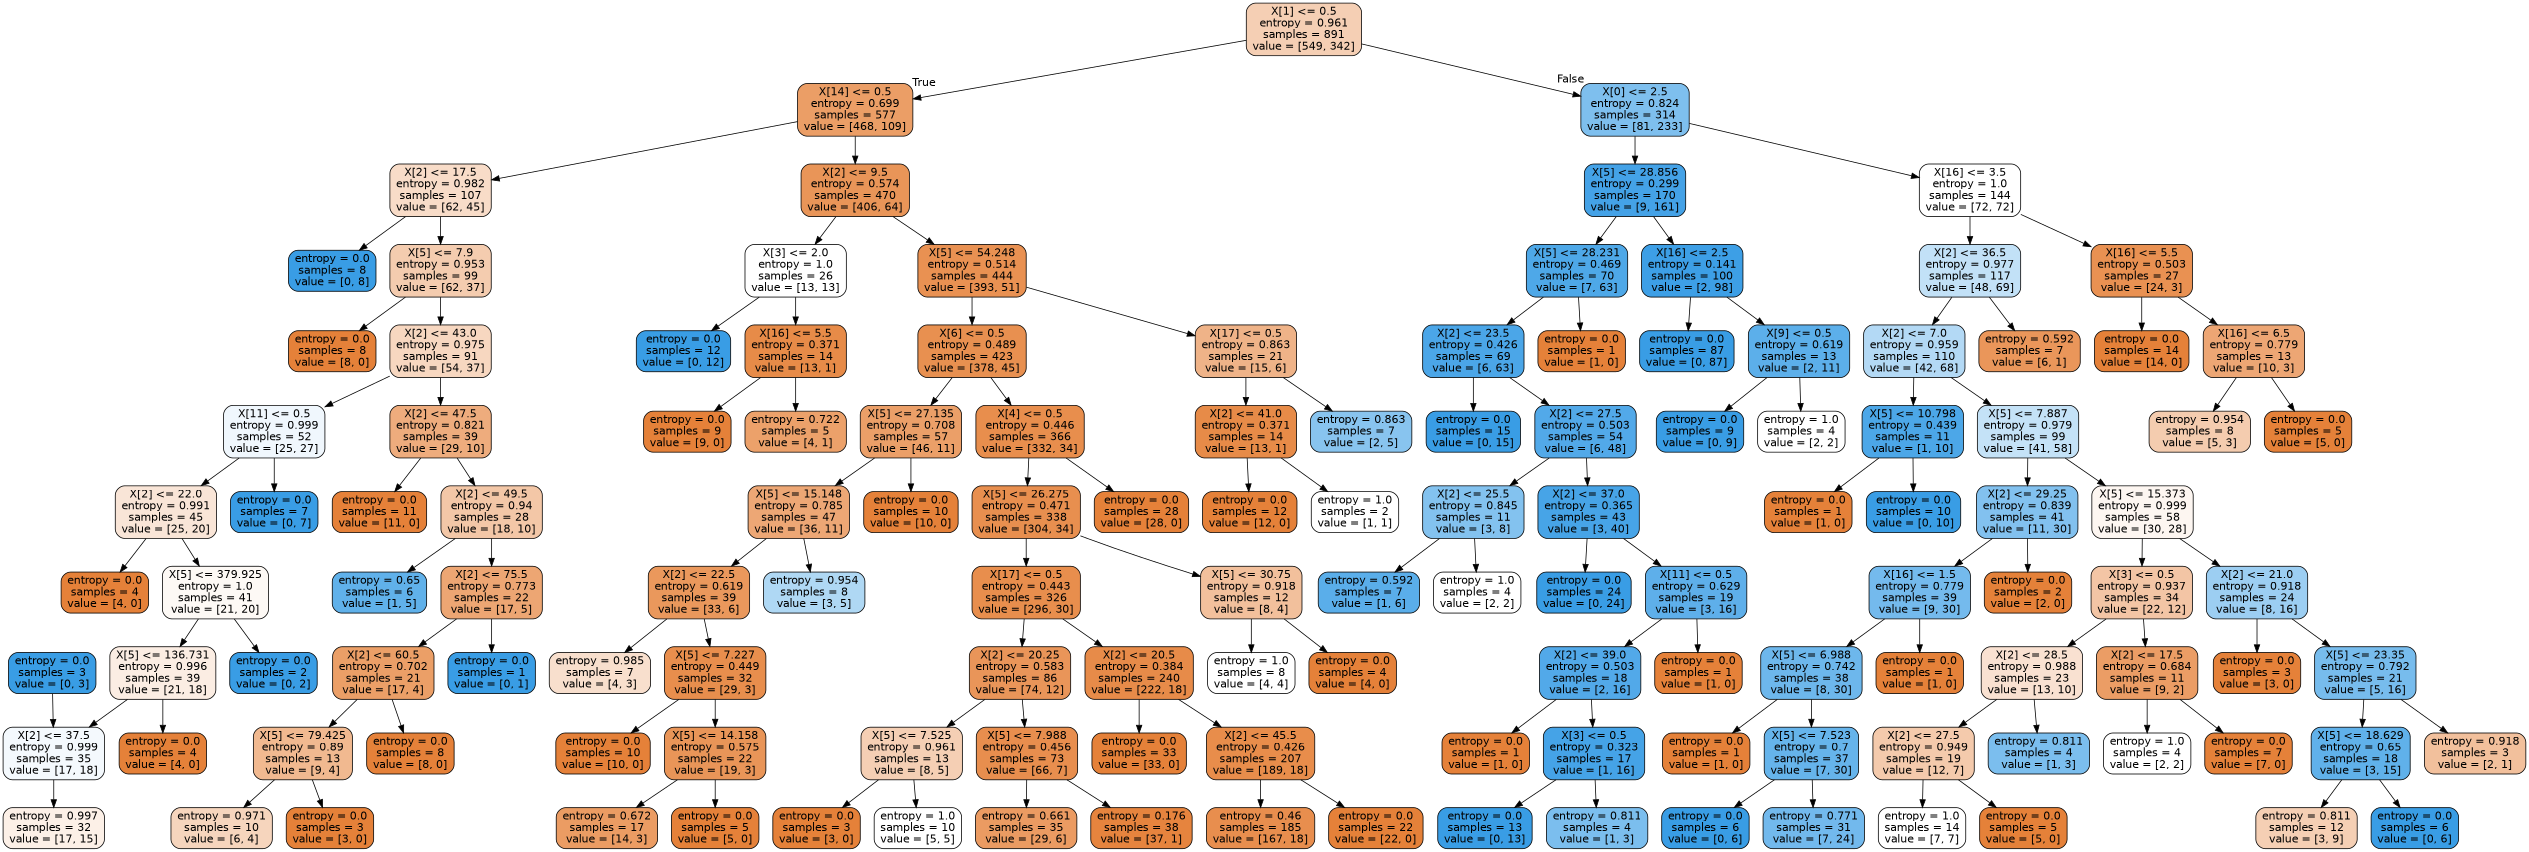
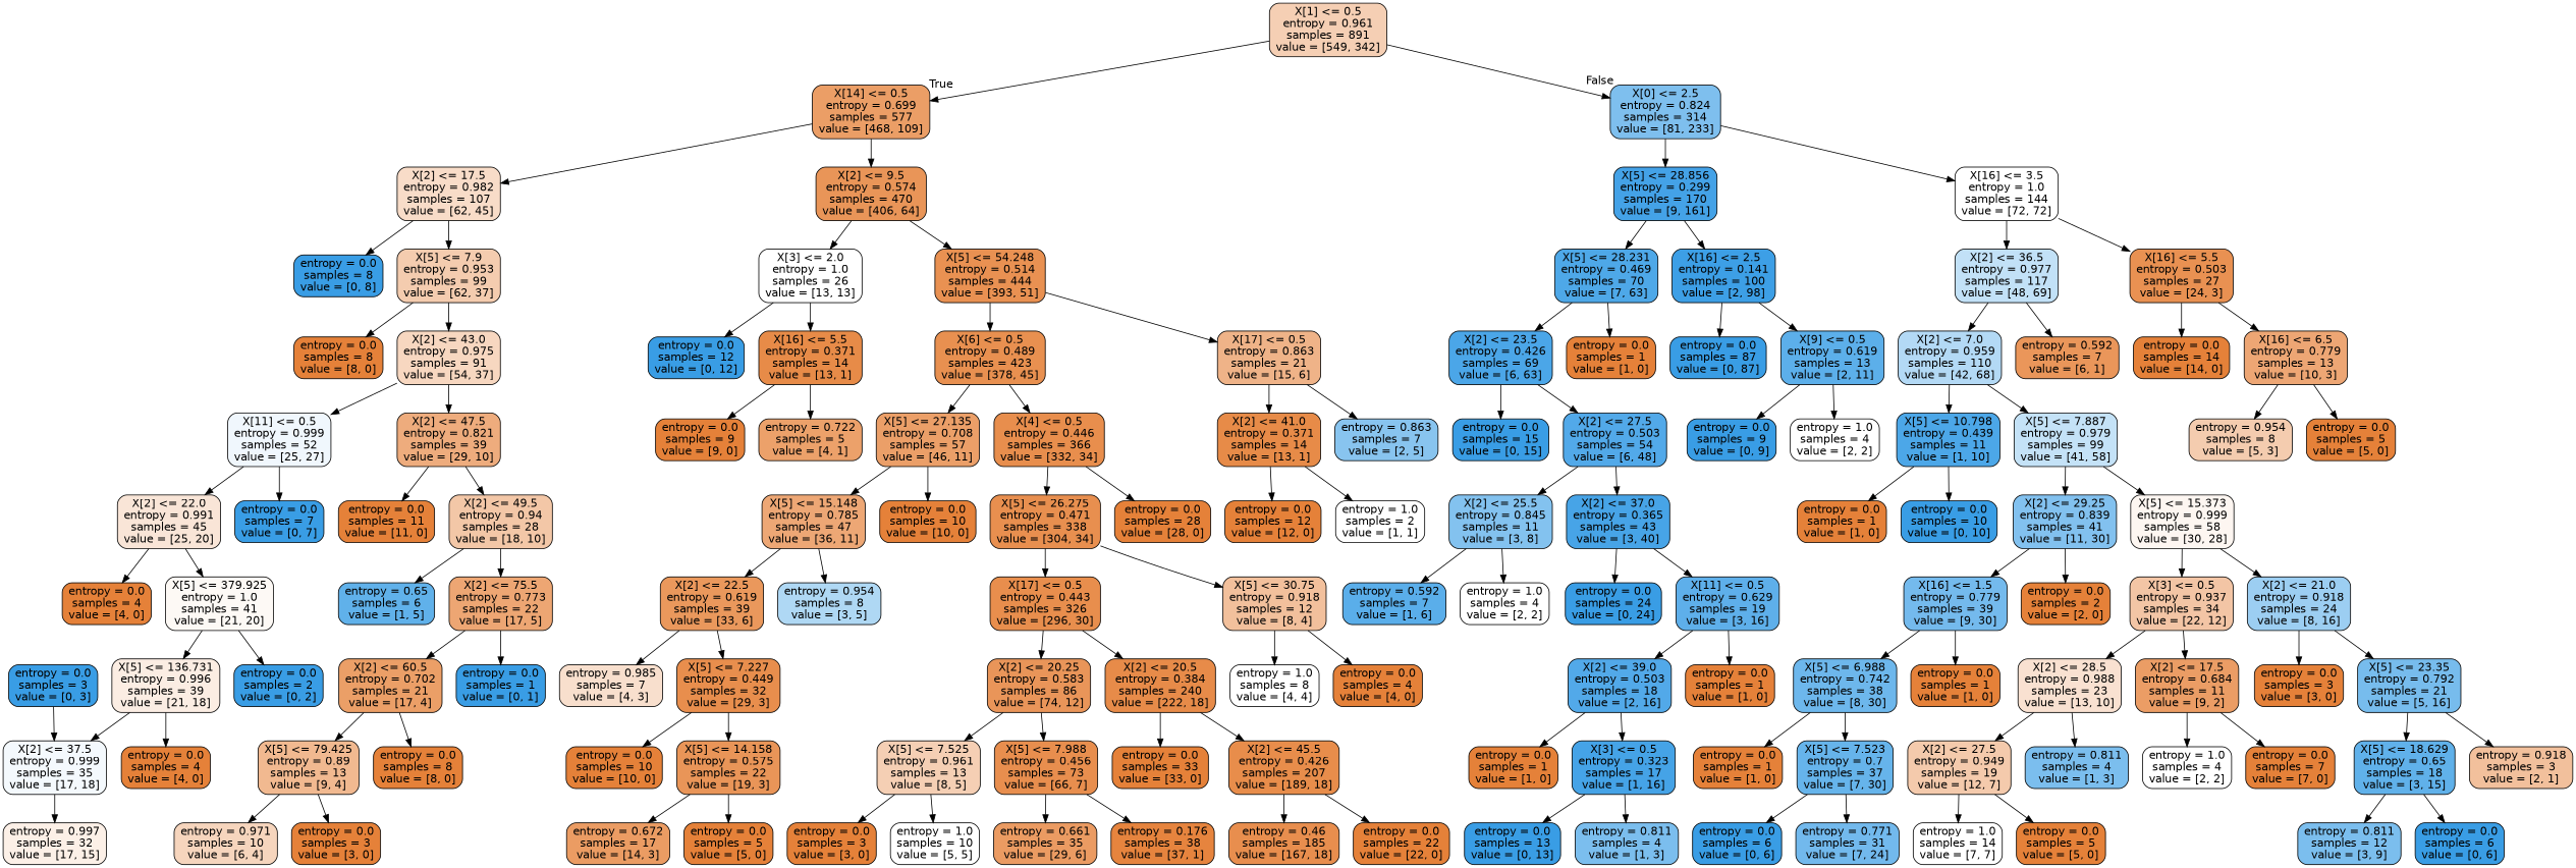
  digraph {
    node [color=black fillcolor="#e58139ff" fontname=helvetica shape=box style="filled, rounded"]
    edge [fontname=helvetica]
    n1 [fillcolor="#e5813960" label="X[1] <= 0.5\nentropy = 0.961\nsamples = 891\nvalue = [549, 342]"]
    n2 [fillcolor="#e58139c4" label="X[14] <= 0.5\nentropy = 0.699\nsamples = 577\nvalue = [468, 109]"]
    n3 [fillcolor="#399de5a6" label="X[0] <= 2.5\nentropy = 0.824\nsamples = 314\nvalue = [81, 233]"]
    n4 [fillcolor="#e5813946" label="X[2] <= 17.5\nentropy = 0.982\nsamples = 107\nvalue = [62, 45]"]
    n5 [fillcolor="#e58139d7" label="X[2] <= 9.5\nentropy = 0.574\nsamples = 470\nvalue = [406, 64]"]
    n6 [fillcolor="#399de5f1" label="X[5] <= 28.856\nentropy = 0.299\nsamples = 170\nvalue = [9, 161]"]
    n7 [fillcolor="#e5813900" label="X[16] <= 3.5\nentropy = 1.0\nsamples = 144\nvalue = [72, 72]"]
    n8 [fillcolor="#399de5ff" label="entropy = 0.0\nsamples = 8\nvalue = [0, 8]"]
    n9 [fillcolor="#e5813967" label="X[5] <= 7.9\nentropy = 0.953\nsamples = 99\nvalue = [62, 37]"]
    n10 [fillcolor="#e5813900" label="X[3] <= 2.0\nentropy = 1.0\nsamples = 26\nvalue = [13, 13]"]
    n11 [fillcolor="#e58139de" label="X[5] <= 54.248\nentropy = 0.514\nsamples = 444\nvalue = [393, 51]"]
    n12 [label="entropy = 0.0\nsamples = 8\nvalue = [8, 0]"]
    n13 [fillcolor="#e5813950" label="X[2] <= 43.0\nentropy = 0.975\nsamples = 91\nvalue = [54, 37]"]
    n14 [fillcolor="#399de513" label="X[11] <= 0.5\nentropy = 0.999\nsamples = 52\nvalue = [25, 27]"]
    n15 [fillcolor="#e58139a7" label="X[2] <= 47.5\nentropy = 0.821\nsamples = 39\nvalue = [29, 10]"]
    n16 [fillcolor="#e5813933" label="X[2] <= 22.0\nentropy = 0.991\nsamples = 45\nvalue = [25, 20]"]
    n17 [fillcolor="#399de5ff" label="entropy = 0.0\nsamples = 7\nvalue = [0, 7]"]
    n18 [label="entropy = 0.0\nsamples = 11\nvalue = [11, 0]"]
    n19 [fillcolor="#e5813971" label="X[2] <= 49.5\nentropy = 0.94\nsamples = 28\nvalue = [18, 10]"]
    n20 [label="entropy = 0.0\nsamples = 4\nvalue = [4, 0]"]
    n21 [fillcolor="#e581390c" label="X[5] <= 379.925\nentropy = 1.0\nsamples = 41\nvalue = [21, 20]"]
    n22 [fillcolor="#e5813924" label="X[5] <= 136.731\nentropy = 0.996\nsamples = 39\nvalue = [21, 18]"]
    n23 [fillcolor="#399de5ff" label="entropy = 0.0\nsamples = 2\nvalue = [0, 2]"]
    n24 [fillcolor="#399de50e" label="X[2] <= 37.5\nentropy = 0.999\nsamples = 35\nvalue = [17, 18]"]
    n25 [label="entropy = 0.0\nsamples = 4\nvalue = [4, 0]"]
    n26 [fillcolor="#e581391e" label="entropy = 0.997\nsamples = 32\nvalue = [17, 15]"]
    n27 [fillcolor="#399de5ff" label="entropy = 0.0\nsamples = 3\nvalue = [0, 3]"]
    n28 [fillcolor="#399de5cc" label="entropy = 0.65\nsamples = 6\nvalue = [1, 5]"]
    n29 [fillcolor="#e58139b4" label="X[2] <= 75.5\nentropy = 0.773\nsamples = 22\nvalue = [17, 5]"]
    n30 [fillcolor="#e58139c3" label="X[2] <= 60.5\nentropy = 0.702\nsamples = 21\nvalue = [17, 4]"]
    n31 [fillcolor="#399de5ff" label="entropy = 0.0\nsamples = 1\nvalue = [0, 1]"]
    n32 [fillcolor="#e581398e" label="X[5] <= 79.425\nentropy = 0.89\nsamples = 13\nvalue = [9, 4]"]
    n33 [label="entropy = 0.0\nsamples = 8\nvalue = [8, 0]"]
    n34 [fillcolor="#e5813955" label="entropy = 0.971\nsamples = 10\nvalue = [6, 4]"]
    n35 [label="entropy = 0.0\nsamples = 3\nvalue = [3, 0]"]
    n36 [fillcolor="#399de5ff" label="entropy = 0.0\nsamples = 12\nvalue = [0, 12]"]
    n37 [fillcolor="#e58139eb" label="X[16] <= 5.5\nentropy = 0.371\nsamples = 14\nvalue = [13, 1]"]
    n38 [fillcolor="#e58139e1" label="X[6] <= 0.5\nentropy = 0.489\nsamples = 423\nvalue = [378, 45]"]
    n39 [fillcolor="#e5813999" label="X[17] <= 0.5\nentropy = 0.863\nsamples = 21\nvalue = [15, 6]"]
    n40 [label="entropy = 0.0\nsamples = 9\nvalue = [9, 0]"]
    n41 [fillcolor="#e58139bf" label="entropy = 0.722\nsamples = 5\nvalue = [4, 1]"]
    n42 [fillcolor="#e58139c2" label="X[5] <= 27.135\nentropy = 0.708\nsamples = 57\nvalue = [46, 11]"]
    n43 [fillcolor="#e58139e5" label="X[4] <= 0.5\nentropy = 0.446\nsamples = 366\nvalue = [332, 34]"]
    n44 [fillcolor="#e58139eb" label="X[2] <= 41.0\nentropy = 0.371\nsamples = 14\nvalue = [13, 1]"]
    n45 [fillcolor="#399de599" label="entropy = 0.863\nsamples = 7\nvalue = [2, 5]"]
    n46 [fillcolor="#e58139b1" label="X[5] <= 15.148\nentropy = 0.785\nsamples = 47\nvalue = [36, 11]"]
    n47 [label="entropy = 0.0\nsamples = 10\nvalue = [10, 0]"]
    n48 [fillcolor="#e58139e2" label="X[5] <= 26.275\nentropy = 0.471\nsamples = 338\nvalue = [304, 34]"]
    n49 [label="entropy = 0.0\nsamples = 28\nvalue = [28, 0]"]
    n50 [fillcolor="#e58139d1" label="X[2] <= 22.5\nentropy = 0.619\nsamples = 39\nvalue = [33, 6]"]
    n51 [fillcolor="#399de566" label="entropy = 0.954\nsamples = 8\nvalue = [3, 5]"]
    n52 [fillcolor="#e5813940" label="entropy = 0.985\nsamples = 7\nvalue = [4, 3]"]
    n53 [fillcolor="#e58139e5" label="X[5] <= 7.227\nentropy = 0.449\nsamples = 32\nvalue = [29, 3]"]
    n54 [label="entropy = 0.0\nsamples = 10\nvalue = [10, 0]"]
    n55 [fillcolor="#e58139d7" label="X[5] <= 14.158\nentropy = 0.575\nsamples = 22\nvalue = [19, 3]"]
    n56 [fillcolor="#e58139c8" label="entropy = 0.672\nsamples = 17\nvalue = [14, 3]"]
    n57 [label="entropy = 0.0\nsamples = 5\nvalue = [5, 0]"]
    n58 [fillcolor="#e58139e5" label="X[17] <= 0.5\nentropy = 0.443\nsamples = 326\nvalue = [296, 30]"]
    n59 [fillcolor="#e581397f" label="X[5] <= 30.75\nentropy = 0.918\nsamples = 12\nvalue = [8, 4]"]
    n60 [fillcolor="#e58139d6" label="X[2] <= 20.25\nentropy = 0.583\nsamples = 86\nvalue = [74, 12]"]
    n61 [fillcolor="#e58139ea" label="X[2] <= 20.5\nentropy = 0.384\nsamples = 240\nvalue = [222, 18]"]
    n62 [fillcolor="#e5813900" label="entropy = 1.0\nsamples = 8\nvalue = [4, 4]"]
    n63 [label="entropy = 0.0\nsamples = 4\nvalue = [4, 0]"]
    n64 [fillcolor="#e5813960" label="X[5] <= 7.525\nentropy = 0.961\nsamples = 13\nvalue = [8, 5]"]
    n65 [fillcolor="#e58139e4" label="X[5] <= 7.988\nentropy = 0.456\nsamples = 73\nvalue = [66, 7]"]
    n66 [label="entropy = 0.0\nsamples = 33\nvalue = [33, 0]"]
    n67 [fillcolor="#e58139e7" label="X[2] <= 45.5\nentropy = 0.426\nsamples = 207\nvalue = [189, 18]"]
    n68 [label="entropy = 0.0\nsamples = 3\nvalue = [3, 0]"]
    n69 [fillcolor="#e5813900" label="entropy = 1.0\nsamples = 10\nvalue = [5, 5]"]
    n70 [fillcolor="#e58139ca" label="entropy = 0.661\nsamples = 35\nvalue = [29, 6]"]
    n71 [fillcolor="#e58139f8" label="entropy = 0.176\nsamples = 38\nvalue = [37, 1]"]
    n72 [fillcolor="#e58139e4" label="entropy = 0.46\nsamples = 185\nvalue = [167, 18]"]
    n73 [label="entropy = 0.0\nsamples = 22\nvalue = [22, 0]"]
    n74 [label="entropy = 0.0\nsamples = 12\nvalue = [12, 0]"]
    n75 [fillcolor="#e5813900" label="entropy = 1.0\nsamples = 2\nvalue = [1, 1]"]
    n76 [fillcolor="#399de5e3" label="X[5] <= 28.231\nentropy = 0.469\nsamples = 70\nvalue = [7, 63]"]
    n77 [fillcolor="#399de5fa" label="X[16] <= 2.5\nentropy = 0.141\nsamples = 100\nvalue = [2, 98]"]
    n78 [fillcolor="#399de54e" label="X[2] <= 36.5\nentropy = 0.977\nsamples = 117\nvalue = [48, 69]"]
    n79 [fillcolor="#e58139df" label="X[16] <= 5.5\nentropy = 0.503\nsamples = 27\nvalue = [24, 3]"]
    n80 [fillcolor="#399de5e7" label="X[2] <= 23.5\nentropy = 0.426\nsamples = 69\nvalue = [6, 63]"]
    n81 [label="entropy = 0.0\nsamples = 1\nvalue = [1, 0]"]
    n82 [fillcolor="#399de5ff" label="entropy = 0.0\nsamples = 87\nvalue = [0, 87]"]
    n83 [fillcolor="#399de5d1" label="X[9] <= 0.5\nentropy = 0.619\nsamples = 13\nvalue = [2, 11]"]
    n84 [fillcolor="#399de5ff" label="entropy = 0.0\nsamples = 15\nvalue = [0, 15]"]
    n85 [fillcolor="#399de5df" label="X[2] <= 27.5\nentropy = 0.503\nsamples = 54\nvalue = [6, 48]"]
    n86 [fillcolor="#399de59f" label="X[2] <= 25.5\nentropy = 0.845\nsamples = 11\nvalue = [3, 8]"]
    n87 [fillcolor="#399de5ec" label="X[2] <= 37.0\nentropy = 0.365\nsamples = 43\nvalue = [3, 40]"]
    n88 [fillcolor="#399de5d4" label="entropy = 0.592\nsamples = 7\nvalue = [1, 6]"]
    n89 [fillcolor="#e5813900" label="entropy = 1.0\nsamples = 4\nvalue = [2, 2]"]
    n90 [fillcolor="#399de5ff" label="entropy = 0.0\nsamples = 24\nvalue = [0, 24]"]
    n91 [fillcolor="#399de5cf" label="X[11] <= 0.5\nentropy = 0.629\nsamples = 19\nvalue = [3, 16]"]
    n92 [fillcolor="#399de5df" label="X[2] <= 39.0\nentropy = 0.503\nsamples = 18\nvalue = [2, 16]"]
    n93 [label="entropy = 0.0\nsamples = 1\nvalue = [1, 0]"]
    n94 [label="entropy = 0.0\nsamples = 1\nvalue = [1, 0]"]
    n95 [fillcolor="#399de5ef" label="X[3] <= 0.5\nentropy = 0.323\nsamples = 17\nvalue = [1, 16]"]
    n96 [fillcolor="#399de5ff" label="entropy = 0.0\nsamples = 13\nvalue = [0, 13]"]
    n97 [fillcolor="#399de5aa" label="entropy = 0.811\nsamples = 4\nvalue = [1, 3]"]
    n98 [fillcolor="#399de5ff" label="entropy = 0.0\nsamples = 9\nvalue = [0, 9]"]
    n99 [fillcolor="#e5813900" label="entropy = 1.0\nsamples = 4\nvalue = [2, 2]"]
    n100 [fillcolor="#399de561" label="X[2] <= 7.0\nentropy = 0.959\nsamples = 110\nvalue = [42, 68]"]
    n101 [fillcolor="#e58139d4" label="entropy = 0.592\nsamples = 7\nvalue = [6, 1]"]
    n102 [label="entropy = 0.0\nsamples = 14\nvalue = [14, 0]"]
    n103 [fillcolor="#e58139b3" label="X[16] <= 6.5\nentropy = 0.779\nsamples = 13\nvalue = [10, 3]"]
    n104 [fillcolor="#399de5e6" label="X[5] <= 10.798\nentropy = 0.439\nsamples = 11\nvalue = [1, 10]"]
    n105 [fillcolor="#399de54b" label="X[5] <= 7.887\nentropy = 0.979\nsamples = 99\nvalue = [41, 58]"]
    n106 [label="entropy = 0.0\nsamples = 1\nvalue = [1, 0]"]
    n107 [fillcolor="#399de5ff" label="entropy = 0.0\nsamples = 10\nvalue = [0, 10]"]
    n108 [fillcolor="#399de5a1" label="X[2] <= 29.25\nentropy = 0.839\nsamples = 41\nvalue = [11, 30]"]
    n109 [fillcolor="#e5813911" label="X[5] <= 15.373\nentropy = 0.999\nsamples = 58\nvalue = [30, 28]"]
    n110 [fillcolor="#399de5b3" label="X[16] <= 1.5\nentropy = 0.779\nsamples = 39\nvalue = [9, 30]"]
    n111 [label="entropy = 0.0\nsamples = 2\nvalue = [2, 0]"]
    n112 [fillcolor="#e5813974" label="X[3] <= 0.5\nentropy = 0.937\nsamples = 34\nvalue = [22, 12]"]
    n113 [fillcolor="#399de57f" label="X[2] <= 21.0\nentropy = 0.918\nsamples = 24\nvalue = [8, 16]"]
    n114 [fillcolor="#399de5bb" label="X[5] <= 6.988\nentropy = 0.742\nsamples = 38\nvalue = [8, 30]"]
    n115 [label="entropy = 0.0\nsamples = 1\nvalue = [1, 0]"]
    n116 [label="entropy = 0.0\nsamples = 1\nvalue = [1, 0]"]
    n117 [fillcolor="#399de5c4" label="X[5] <= 7.523\nentropy = 0.7\nsamples = 37\nvalue = [7, 30]"]
    n118 [fillcolor="#399de5ff" label="entropy = 0.0\nsamples = 6\nvalue = [0, 6]"]
    n119 [fillcolor="#399de5b5" label="entropy = 0.771\nsamples = 31\nvalue = [7, 24]"]
    n120 [fillcolor="#e581393b" label="X[2] <= 28.5\nentropy = 0.988\nsamples = 23\nvalue = [13, 10]"]
    n121 [fillcolor="#e58139c6" label="X[2] <= 17.5\nentropy = 0.684\nsamples = 11\nvalue = [9, 2]"]
    n122 [label="entropy = 0.0\nsamples = 3\nvalue = [3, 0]"]
    n123 [fillcolor="#399de5af" label="X[5] <= 23.35\nentropy = 0.792\nsamples = 21\nvalue = [5, 16]"]
    n124 [fillcolor="#e581396a" label="X[2] <= 27.5\nentropy = 0.949\nsamples = 19\nvalue = [12, 7]"]
    n125 [fillcolor="#399de5aa" label="entropy = 0.811\nsamples = 4\nvalue = [1, 3]"]
    n126 [fillcolor="#e5813900" label="entropy = 1.0\nsamples = 4\nvalue = [2, 2]"]
    n127 [label="entropy = 0.0\nsamples = 7\nvalue = [7, 0]"]
    n128 [fillcolor="#e5813900" label="entropy = 1.0\nsamples = 14\nvalue = [7, 7]"]
    n129 [label="entropy = 0.0\nsamples = 5\nvalue = [5, 0]"]
    n130 [fillcolor="#399de5cc" label="X[5] <= 18.629\nentropy = 0.65\nsamples = 18\nvalue = [3, 15]"]
    n131 [fillcolor="#e581397f" label="entropy = 0.918\nsamples = 3\nvalue = [2, 1]"]
-   n132 [fillcolor="#e5813960" label="entropy = 0.811\nsamples = 12\nvalue = [3, 9]"]
+   n132 [fillcolor="#399de5aa" label="entropy = 0.811\nsamples = 12\nvalue = [3, 9]"]
    n133 [fillcolor="#399de5ff" label="entropy = 0.0\nsamples = 6\nvalue = [0, 6]"]
    n134 [fillcolor="#e5813966" label="entropy = 0.954\nsamples = 8\nvalue = [5, 3]"]
    n135 [label="entropy = 0.0\nsamples = 5\nvalue = [5, 0]"]
    n1 -> n2 [headlabel=True labelangle=45 labeldistance=2.5]
    n1 -> n3 [headlabel=False labelangle=-45 labeldistance=2.5]
    n2 -> n4
    n2 -> n5
    n3 -> n6
    n3 -> n7
    n4 -> n8
    n4 -> n9
    n5 -> n10
    n5 -> n11
    n6 -> n76
    n6 -> n77
    n7 -> n78
    n7 -> n79
    n9 -> n12
    n9 -> n13
    n10 -> n36
    n10 -> n37
    n11 -> n38
    n11 -> n39
    n13 -> n14
    n13 -> n15
    n14 -> n16
    n14 -> n17
    n15 -> n18
    n15 -> n19
    n16 -> n20
    n16 -> n21
    n19 -> n28
    n19 -> n29
    n21 -> n22
    n21 -> n23
    n22 -> n24
    n22 -> n25
    n24 -> n26
    n27 -> n24
    n29 -> n30
    n29 -> n31
    n30 -> n32
    n30 -> n33
    n32 -> n34
    n32 -> n35
    n37 -> n40
    n37 -> n41
    n38 -> n42
    n38 -> n43
    n39 -> n44
    n39 -> n45
    n42 -> n46
    n42 -> n47
    n43 -> n48
    n43 -> n49
    n44 -> n74
    n44 -> n75
    n46 -> n50
    n46 -> n51
    n48 -> n58
    n48 -> n59
    n50 -> n52
    n50 -> n53
    n53 -> n54
    n53 -> n55
    n55 -> n56
    n55 -> n57
    n58 -> n60
    n58 -> n61
    n59 -> n62
    n59 -> n63
    n60 -> n64
    n60 -> n65
    n61 -> n66
    n61 -> n67
    n64 -> n68
    n64 -> n69
    n65 -> n70
    n65 -> n71
    n67 -> n72
    n67 -> n73
    n76 -> n80
    n76 -> n81
    n77 -> n82
    n77 -> n83
    n78 -> n100
    n78 -> n101
    n79 -> n102
    n79 -> n103
    n80 -> n84
    n80 -> n85
    n83 -> n98
    n83 -> n99
    n85 -> n86
    n85 -> n87
    n86 -> n88
    n86 -> n89
    n87 -> n90
    n87 -> n91
    n91 -> n92
    n91 -> n93
    n92 -> n94
    n92 -> n95
    n95 -> n96
    n95 -> n97
    n100 -> n104
    n100 -> n105
    n103 -> n134
    n103 -> n135
    n104 -> n106
    n104 -> n107
    n105 -> n108
    n105 -> n109
    n108 -> n110
    n108 -> n111
    n109 -> n112
    n109 -> n113
    n110 -> n114
    n110 -> n115
    n112 -> n120
    n112 -> n121
    n113 -> n122
    n113 -> n123
    n114 -> n116
    n114 -> n117
    n117 -> n118
    n117 -> n119
    n120 -> n124
    n120 -> n125
    n121 -> n126
    n121 -> n127
    n123 -> n130
    n123 -> n131
    n124 -> n128
    n124 -> n129
    n130 -> n132
    n130 -> n133
  }
